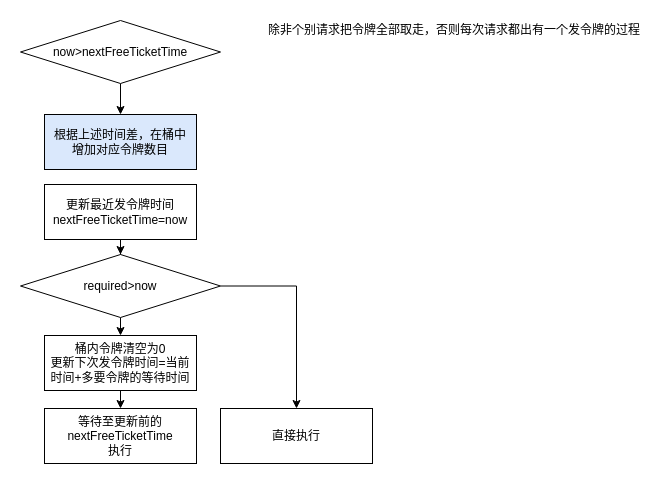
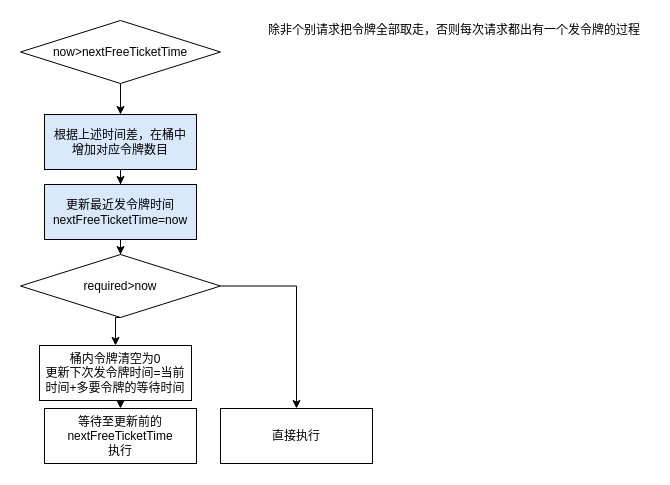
  <mxCell id="0" />
  <mxCell id="1" parent="0" />
  <mxCell id="2" style="edgeStyle=orthogonalEdgeStyle;rounded=0;orthogonalLoop=1;jettySize=auto;html=1;exitX=0.5;exitY=1;exitDx=0;exitDy=0;entryX=0.5;entryY=0;entryDx=0;entryDy=0;" edge="1" parent="1" source="3" target="5"><mxGeometry relative="1" as="geometry" /></mxCell>
  <mxCell id="3" value="now&amp;gt;nextFreeTicketTime" style="rhombus;whiteSpace=wrap;html=1;" vertex="1" parent="1"><mxGeometry x="20" y="20" width="200" height="63" as="geometry" /></mxCell>
+ <mxCell id="4" style="edgeStyle=orthogonalEdgeStyle;rounded=0;orthogonalLoop=1;jettySize=auto;html=1;exitX=0.5;exitY=1;exitDx=0;exitDy=0;" edge="1" parent="1" source="5" target="7"><mxGeometry relative="1" as="geometry" /></mxCell>
  <mxCell id="5" value="根据上述时间差，在桶中&lt;br&gt;增加对应令牌数目" style="rounded=0;whiteSpace=wrap;html=1;fillColor=#dae8fc;" vertex="1" parent="1"><mxGeometry x="44" y="114" width="152" height="55" as="geometry" /></mxCell>
  <mxCell id="6" style="edgeStyle=orthogonalEdgeStyle;rounded=0;orthogonalLoop=1;jettySize=auto;html=1;exitX=0.5;exitY=1;exitDx=0;exitDy=0;" edge="1" parent="1" source="7" target="11"><mxGeometry relative="1" as="geometry" /></mxCell>
- <mxCell id="7" value="更新最近发令牌时间&lt;br&gt;nextFreeTicketTime=now" style="rounded=0;whiteSpace=wrap;html=1;" vertex="1" parent="1"><mxGeometry x="44" y="184" width="152" height="55" as="geometry" /></mxCell>
+ <mxCell id="7" value="更新最近发令牌时间&lt;br&gt;nextFreeTicketTime=now" style="rounded=0;whiteSpace=wrap;html=1;fillColor=#dae8fc;" vertex="1" parent="1"><mxGeometry x="44" y="184" width="152" height="55" as="geometry" /></mxCell>
  <mxCell id="8" value="除非个别请求把令牌全部取走，否则每次请求都出有一个发令牌的过程" style="text;html=1;resizable=0;points=[];autosize=1;align=left;verticalAlign=top;spacingTop=-4;" vertex="1" parent="1"><mxGeometry x="266" y="20" width="382" height="14" as="geometry" /></mxCell>
  <mxCell id="9" style="edgeStyle=orthogonalEdgeStyle;rounded=0;orthogonalLoop=1;jettySize=auto;html=1;exitX=0.5;exitY=1;exitDx=0;exitDy=0;entryX=0.5;entryY=0;entryDx=0;entryDy=0;" edge="1" parent="1" source="11" target="13"><mxGeometry relative="1" as="geometry" /></mxCell>
  <mxCell id="10" style="edgeStyle=orthogonalEdgeStyle;rounded=0;orthogonalLoop=1;jettySize=auto;html=1;exitX=1;exitY=0.5;exitDx=0;exitDy=0;entryX=0.5;entryY=0;entryDx=0;entryDy=0;" edge="1" parent="1" source="11" target="15"><mxGeometry relative="1" as="geometry" /></mxCell>
  <mxCell id="11" value="required&amp;gt;now" style="rhombus;whiteSpace=wrap;html=1;" vertex="1" parent="1"><mxGeometry x="20" y="254" width="200" height="63" as="geometry" /></mxCell>
  <mxCell id="12" style="edgeStyle=orthogonalEdgeStyle;rounded=0;orthogonalLoop=1;jettySize=auto;html=1;exitX=0.5;exitY=1;exitDx=0;exitDy=0;entryX=0.5;entryY=0;entryDx=0;entryDy=0;" edge="1" parent="1" source="13" target="14"><mxGeometry relative="1" as="geometry" /></mxCell>
- <mxCell id="13" value="桶内令牌清空为0&lt;br&gt;更新下次发令牌时间=当前时间+多要令牌的等待时间" style="rounded=0;whiteSpace=wrap;html=1;" vertex="1" parent="1"><mxGeometry x="44" y="335" width="152" height="55" as="geometry" /></mxCell>
+ <mxCell id="13" value="桶内令牌清空为0&lt;br&gt;更新下次发令牌时间=当前时间+多要令牌的等待时间" style="rounded=0;whiteSpace=wrap;html=1;" vertex="1" parent="1"><mxGeometry x="39" y="345" width="152" height="55" as="geometry" /></mxCell>
  <mxCell id="14" value="等待至更新前的nextFreeTicketTime&lt;br&gt;执行" style="rounded=0;whiteSpace=wrap;html=1;" vertex="1" parent="1"><mxGeometry x="44" y="408" width="152" height="55" as="geometry" /></mxCell>
  <mxCell id="15" value="直接执行" style="rounded=0;whiteSpace=wrap;html=1;" vertex="1" parent="1"><mxGeometry x="220" y="408" width="152" height="55" as="geometry" /></mxCell>
